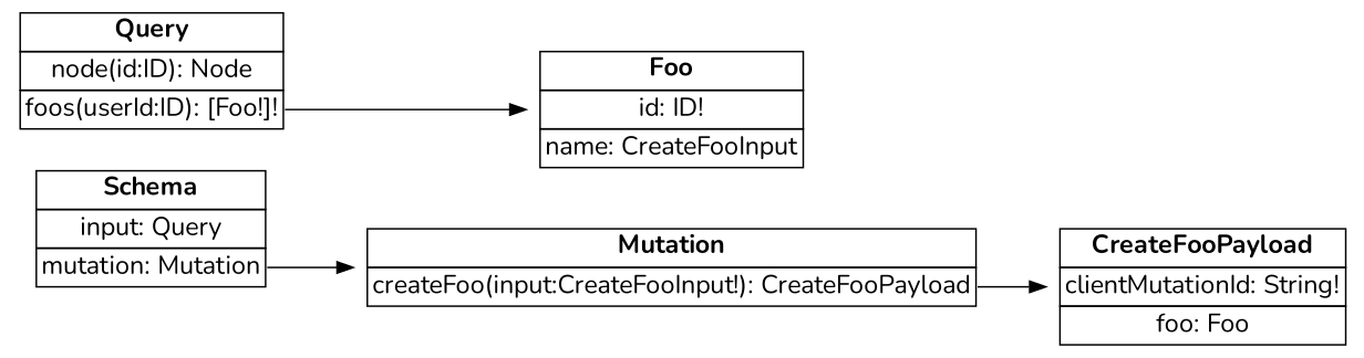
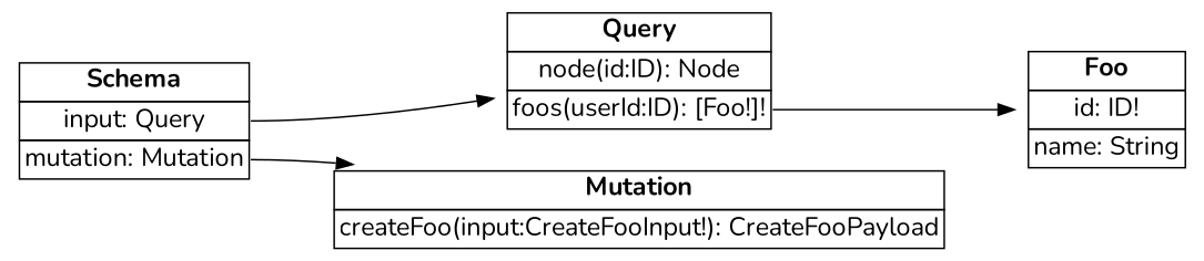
  digraph {
    fontname=Nunito
    rankdir=LR
    node [fontname=Nunito fontsize=16 shape=plaintext]
    edge [fontname=Nunito]
    n1 [label=<<TABLE BORDER="0" CELLBORDER="1" CELLSPACING="0"><TR><TD><B>Schema</B></TD></TR><TR><TD PORT="queryport">input: Query</TD></TR>,<TR><TD PORT="mutationport">mutation: Mutation</TD></TR></TABLE>>]
    n2 [label=<<TABLE BORDER="0" CELLBORDER="1" CELLSPACING="0"><TR><TD><B>Query</B></TD></TR><TR><TD PORT="nodeport">node(id:ID): Node</TD></TR>,<TR><TD PORT="foosport">foos(userId:ID): [Foo!]!</TD></TR></TABLE>>]
    n3 [label=<<TABLE BORDER="0" CELLBORDER="1" CELLSPACING="0"><TR><TD><B>Mutation</B></TD></TR><TR><TD PORT="createFooport">createFoo(input:CreateFooInput!): CreateFooPayload</TD></TR></TABLE>>]
-   n4 [label=<<TABLE BORDER="0" CELLBORDER="1" CELLSPACING="0"><TR><TD><B>Foo</B></TD></TR><TR><TD PORT="idport">id: ID!</TD></TR>,<TR><TD PORT="nameport">name: CreateFooInput</TD></TR></TABLE>>]
-   n5 [label=<<TABLE BORDER="0" CELLBORDER="1" CELLSPACING="0"><TR><TD><B>CreateFooPayload</B></TD></TR><TR><TD PORT="clientMutationIdport">clientMutationId: String!</TD></TR>,<TR><TD PORT="fooport">foo: Foo</TD></TR></TABLE>>]
+   n4 [label=<<TABLE BORDER="0" CELLBORDER="1" CELLSPACING="0"><TR><TD><B>Foo</B></TD></TR><TR><TD PORT="idport">id: ID!</TD></TR>,<TR><TD PORT="nameport">name: String</TD></TR></TABLE>>]
+   n1 -> n2 [tailport=queryport]
    n1 -> n3 [tailport=mutationport]
    n2 -> n4 [tailport=foosport]
-   n3 -> n5 [tailport=createFooport]
  }
